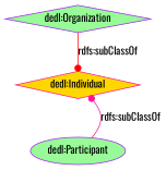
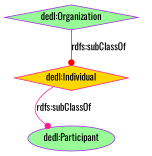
  digraph {
    fontname=Oswald
    rankdir=TB
    node [color=purple fillcolor=palegreen fontname=Oswald shape=diamond style=filled]
    edge [arrowhead=dot fontname=Oswald]
    "dedl:Individual" [color=deeppink fillcolor=gold]
    "dedl:Organization"
    "dedl:Participant" [shape=ellipse]
-   "dedl:Participant" -> "dedl:Individual" [color=deeppink label="rdfs:subClassOf"]
+   "dedl:Individual" -> "dedl:Participant" [color=deeppink label="rdfs:subClassOf"]
    "dedl:Organization" -> "dedl:Individual" [color=red label="rdfs:subClassOf"]
  }
